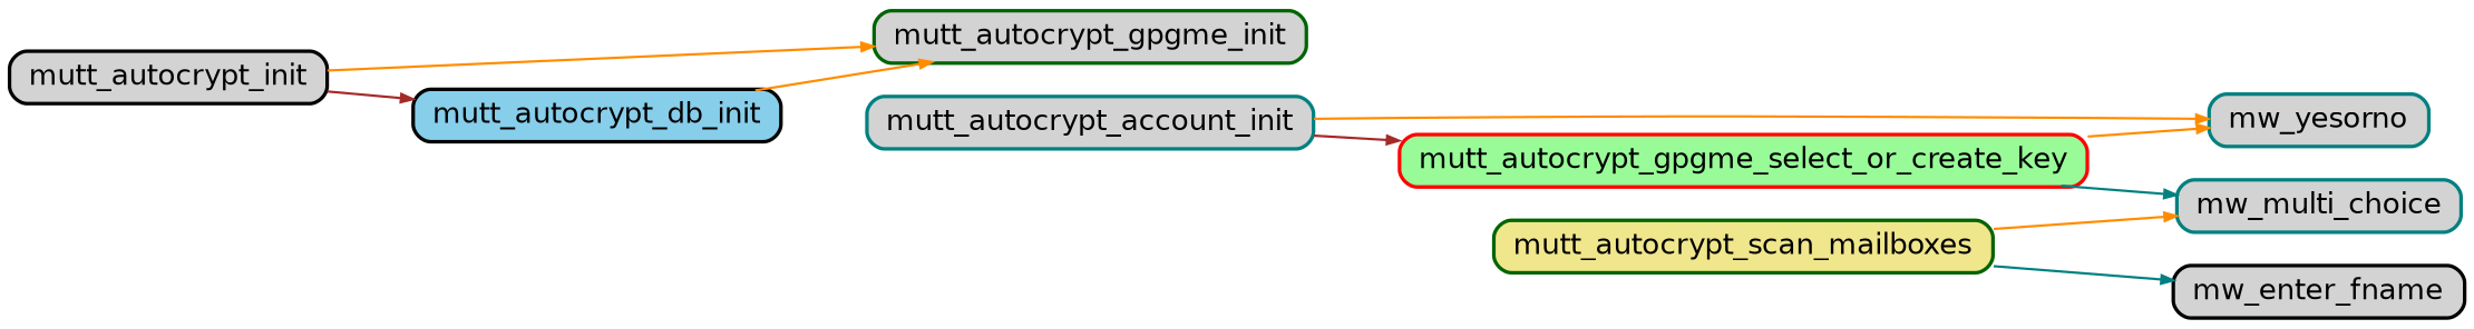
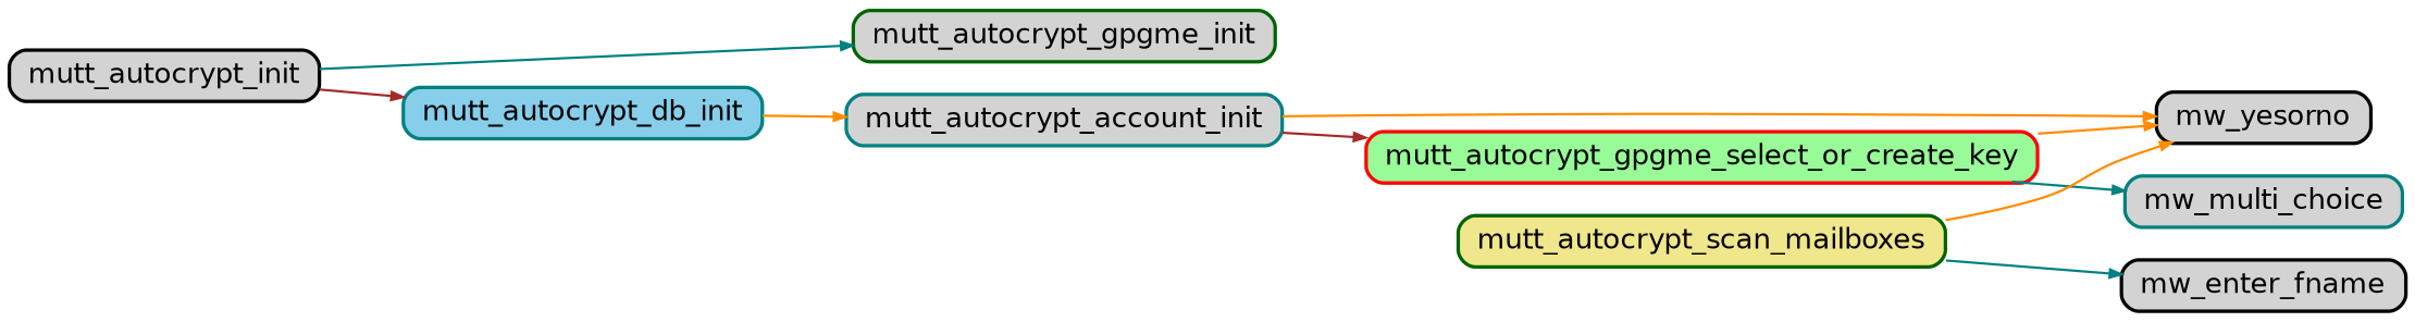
  digraph {
    compound=true
    fontname="DejaVu Sans"
    nodesep=0.2
    rankdir=LR
    ranksep=0.5
    node [color=black fillcolor=lightgrey fontname="DejaVu Sans" fontsize=12 penwidth=1.5 shape=Mrecord style=filled]
    edge [arrowsize=0.5 color=darkorange fontname="DejaVu Sans" penwidth=1.0]
    mutt_autocrypt_init [height=0.2]
-   mutt_autocrypt_db_init [fillcolor=skyblue height=0.2]
+   mutt_autocrypt_db_init [color=teal fillcolor=skyblue height=0.2]
    mutt_autocrypt_gpgme_init [color=darkgreen height=0.2]
    mutt_autocrypt_account_init [color=teal height=0.2]
    mw_enter_fname [height=0.2]
    mw_multi_choice [color=teal height=0.2]
-   mw_yesorno [color=teal height=0.2]
+   mw_yesorno [height=0.2]
    mutt_autocrypt_gpgme_select_or_create_key [color=red fillcolor=palegreen height=0.2]
    mutt_autocrypt_scan_mailboxes [color=darkgreen fillcolor=khaki height=0.2]
    mutt_autocrypt_init -> mutt_autocrypt_db_init [color=brown]
-   mutt_autocrypt_init -> mutt_autocrypt_gpgme_init
-   mutt_autocrypt_db_init -> mutt_autocrypt_gpgme_init
+   mutt_autocrypt_init -> mutt_autocrypt_gpgme_init [color=teal]
+   mutt_autocrypt_db_init -> mutt_autocrypt_account_init
    mutt_autocrypt_account_init -> mw_yesorno
    mutt_autocrypt_account_init -> mutt_autocrypt_gpgme_select_or_create_key [color=brown]
    mutt_autocrypt_gpgme_select_or_create_key -> mw_multi_choice [color=teal]
    mutt_autocrypt_gpgme_select_or_create_key -> mw_yesorno
    mutt_autocrypt_scan_mailboxes -> mw_enter_fname [color=teal]
-   mutt_autocrypt_scan_mailboxes -> mw_multi_choice
+   mutt_autocrypt_scan_mailboxes -> mw_yesorno
  }
